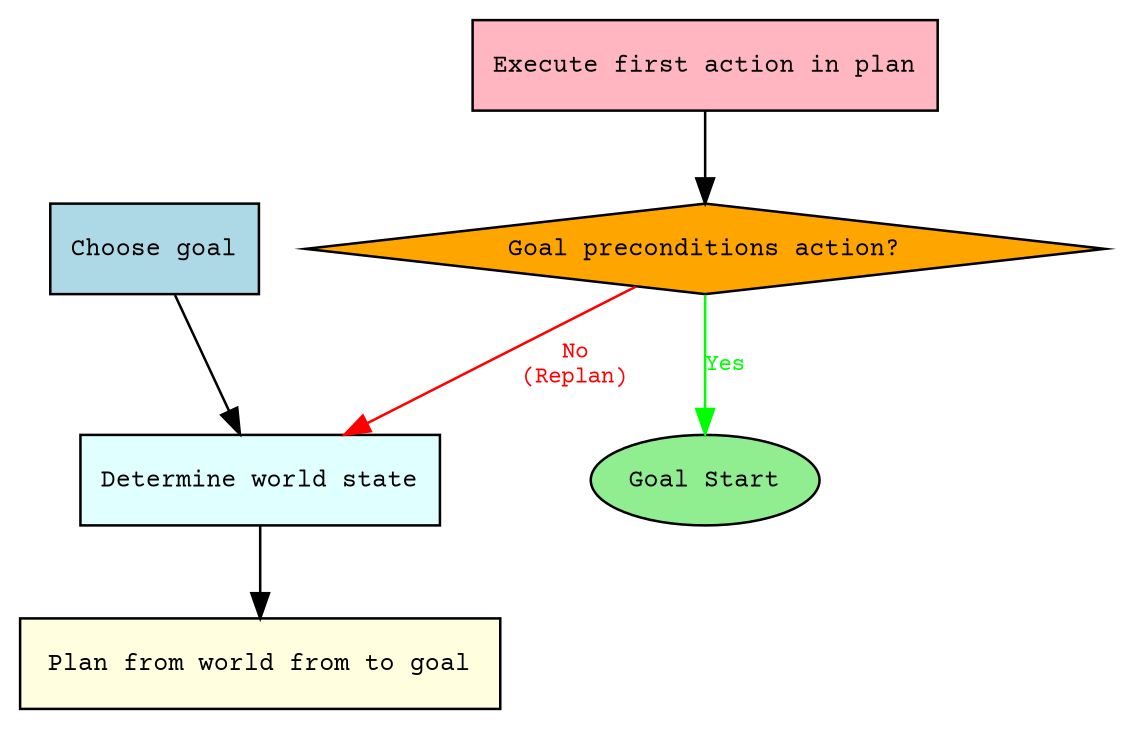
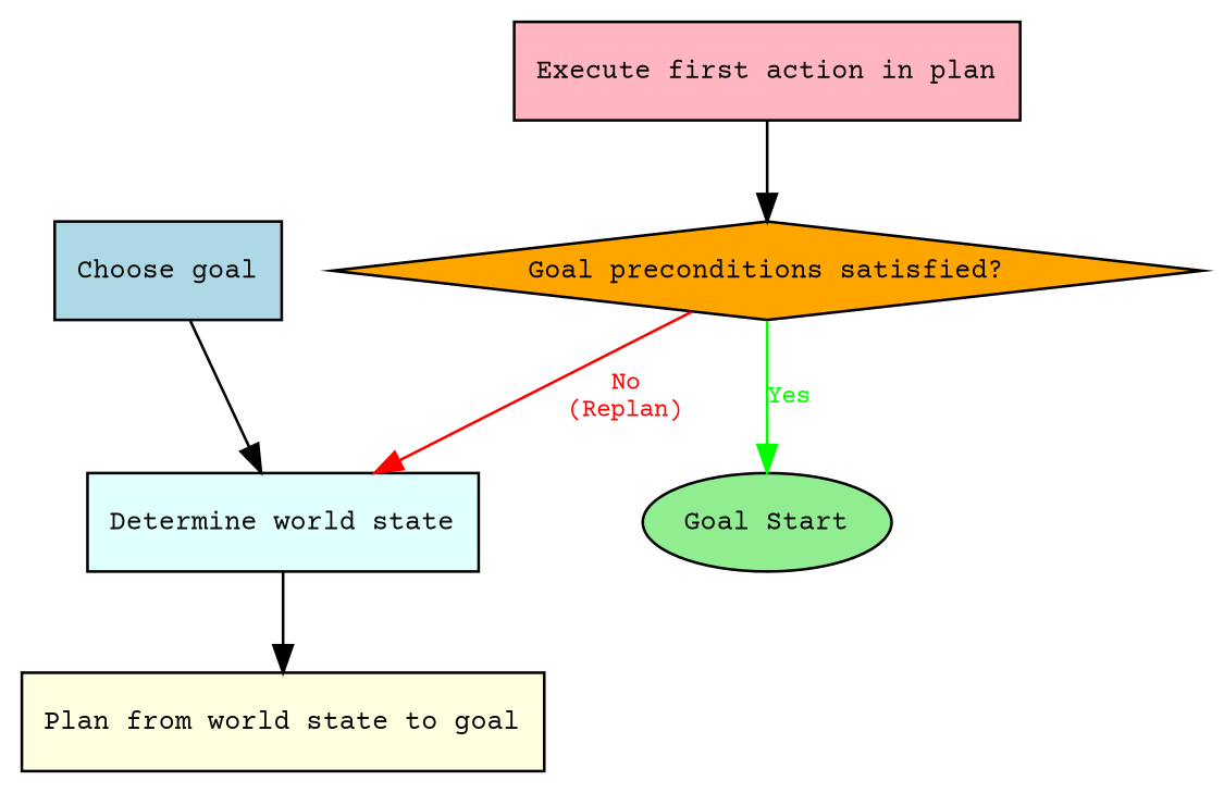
  digraph {
    fontname="Courier Prime"
    rankdir=TB
    node [fontname="Courier Prime" fontsize=10 shape=box style=filled]
    edge [fontname="Courier Prime" fontsize=9]
    n1 [fillcolor=lightblue label="Choose goal"]
    n2 [fillcolor=lightcyan label="Determine world state"]
-   n3 [fillcolor=lightyellow label="Plan from world from to goal"]
+   n3 [fillcolor=lightyellow label="Plan from world state to goal"]
    n4 [fillcolor=lightpink label="Execute first action in plan"]
-   n5 [fillcolor=orange label="Goal preconditions action?" shape=diamond]
+   n5 [fillcolor=orange label="Goal preconditions satisfied?" shape=diamond]
    n6 [fillcolor=lightgreen label="Goal Start" shape=ellipse]
    n1 -> n2
    n2 -> n3
    n4 -> n5
    n5 -> n2 [color=red fontcolor=red label="No\n(Replan)"]
    n5 -> n6 [color=green fontcolor=green label=Yes]
  }
